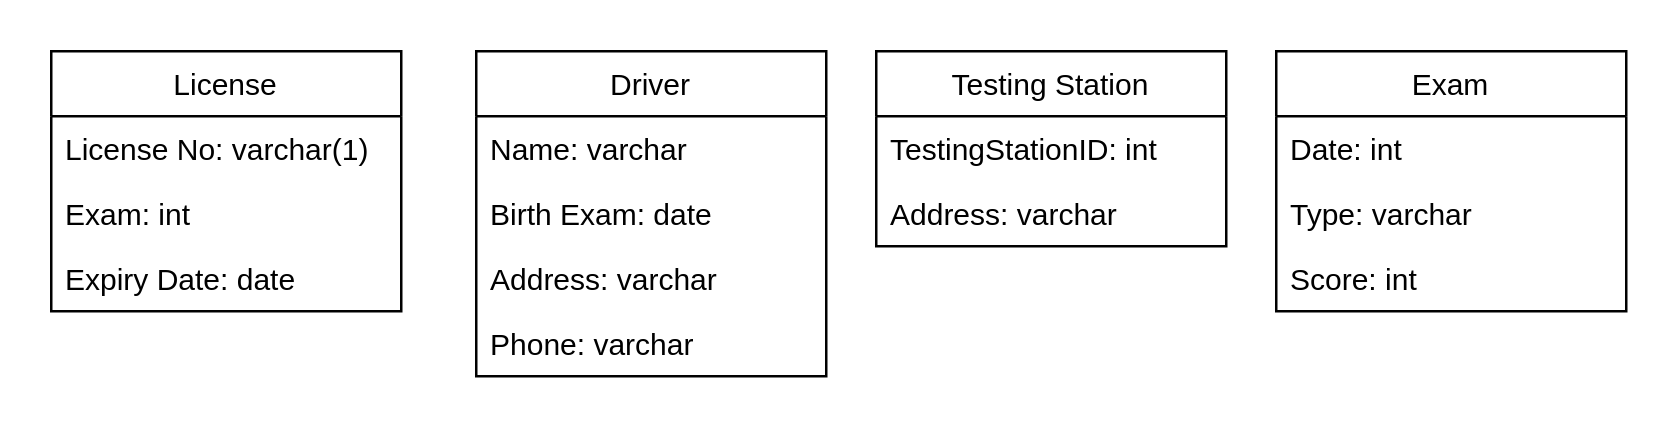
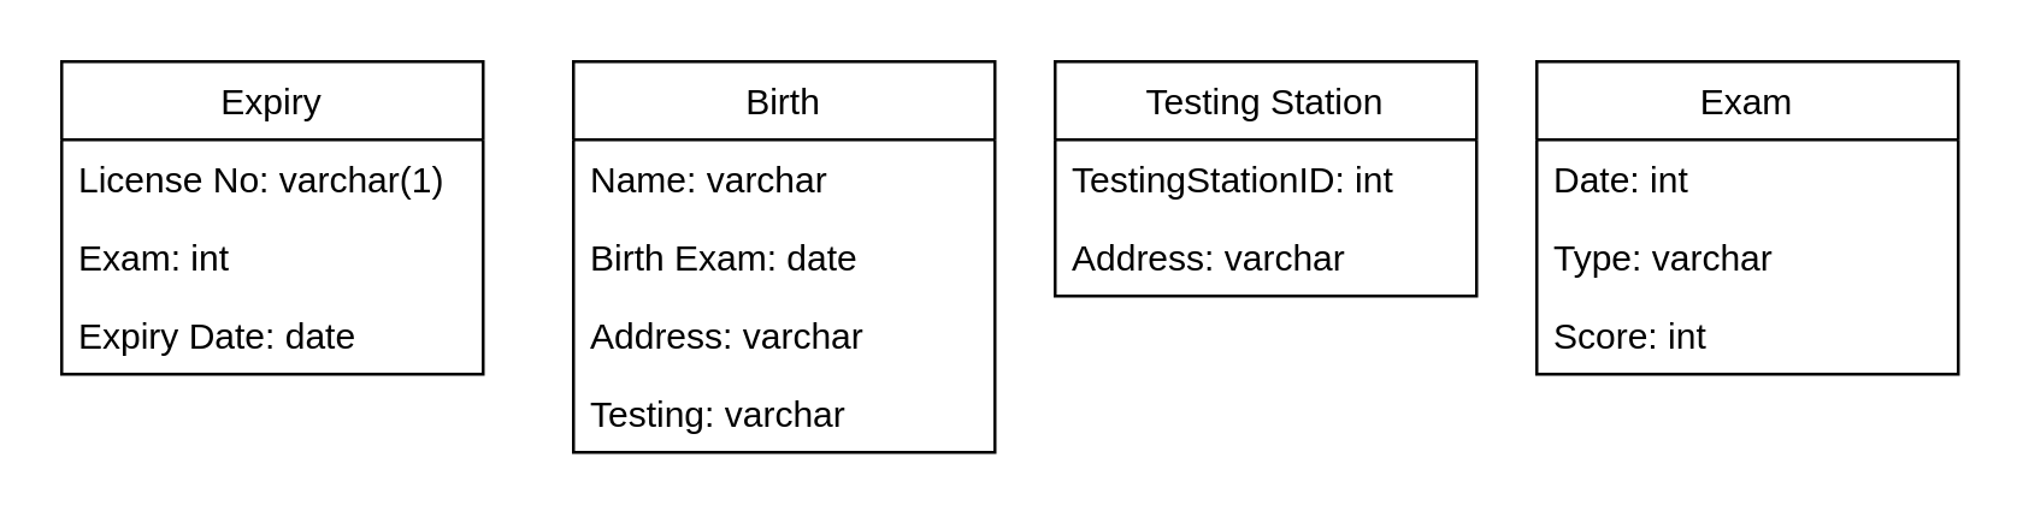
  <mxCell id="0" />
  <mxCell id="1" parent="0" />
- <mxCell id="2" value="License" style="swimlane;fontStyle=0;childLayout=stackLayout;horizontal=1;startSize=26;fillColor=none;horizontalStack=0;resizeParent=1;resizeParentMax=0;resizeLast=0;collapsible=1;marginBottom=0;" vertex="1" parent="1"><mxGeometry x="20" y="20" width="140" height="104" as="geometry" /></mxCell>
+ <mxCell id="2" value="Expiry" style="swimlane;fontStyle=0;childLayout=stackLayout;horizontal=1;startSize=26;fillColor=none;horizontalStack=0;resizeParent=1;resizeParentMax=0;resizeLast=0;collapsible=1;marginBottom=0;" vertex="1" parent="1"><mxGeometry x="20" y="20" width="140" height="104" as="geometry" /></mxCell>
  <mxCell id="3" value="License No: varchar(1)" style="text;strokeColor=none;fillColor=none;align=left;verticalAlign=top;spacingLeft=4;spacingRight=4;overflow=hidden;rotatable=0;points=[[0,0.5],[1,0.5]];portConstraint=eastwest;" vertex="1" parent="2"><mxGeometry y="26" width="140" height="26" as="geometry" /></mxCell>
  <mxCell id="4" value="Exam: int" style="text;strokeColor=none;fillColor=none;align=left;verticalAlign=top;spacingLeft=4;spacingRight=4;overflow=hidden;rotatable=0;points=[[0,0.5],[1,0.5]];portConstraint=eastwest;" vertex="1" parent="2"><mxGeometry y="52" width="140" height="26" as="geometry" /></mxCell>
  <mxCell id="5" value="Expiry Date: date" style="text;strokeColor=none;fillColor=none;align=left;verticalAlign=top;spacingLeft=4;spacingRight=4;overflow=hidden;rotatable=0;points=[[0,0.5],[1,0.5]];portConstraint=eastwest;" vertex="1" parent="2"><mxGeometry y="78" width="140" height="26" as="geometry" /></mxCell>
  <mxCell id="6" value="Testing Station" style="swimlane;fontStyle=0;childLayout=stackLayout;horizontal=1;startSize=26;fillColor=none;horizontalStack=0;resizeParent=1;resizeParentMax=0;resizeLast=0;collapsible=1;marginBottom=0;" vertex="1" parent="1"><mxGeometry x="350" y="20" width="140" height="78" as="geometry" /></mxCell>
  <mxCell id="7" value="TestingStationID: int" style="text;strokeColor=none;fillColor=none;align=left;verticalAlign=top;spacingLeft=4;spacingRight=4;overflow=hidden;rotatable=0;points=[[0,0.5],[1,0.5]];portConstraint=eastwest;" vertex="1" parent="6"><mxGeometry y="26" width="140" height="26" as="geometry" /></mxCell>
  <mxCell id="8" value="Address: varchar" style="text;strokeColor=none;fillColor=none;align=left;verticalAlign=top;spacingLeft=4;spacingRight=4;overflow=hidden;rotatable=0;points=[[0,0.5],[1,0.5]];portConstraint=eastwest;" vertex="1" parent="6"><mxGeometry y="52" width="140" height="26" as="geometry" /></mxCell>
  <mxCell id="9" value="Exam" style="swimlane;fontStyle=0;childLayout=stackLayout;horizontal=1;startSize=26;fillColor=none;horizontalStack=0;resizeParent=1;resizeParentMax=0;resizeLast=0;collapsible=1;marginBottom=0;" vertex="1" parent="1"><mxGeometry x="510" y="20" width="140" height="104" as="geometry" /></mxCell>
  <mxCell id="10" value="Date: int" style="text;strokeColor=none;fillColor=none;align=left;verticalAlign=top;spacingLeft=4;spacingRight=4;overflow=hidden;rotatable=0;points=[[0,0.5],[1,0.5]];portConstraint=eastwest;" vertex="1" parent="9"><mxGeometry y="26" width="140" height="26" as="geometry" /></mxCell>
  <mxCell id="11" value="Type: varchar" style="text;strokeColor=none;fillColor=none;align=left;verticalAlign=top;spacingLeft=4;spacingRight=4;overflow=hidden;rotatable=0;points=[[0,0.5],[1,0.5]];portConstraint=eastwest;" vertex="1" parent="9"><mxGeometry y="52" width="140" height="26" as="geometry" /></mxCell>
  <mxCell id="12" value="Score: int" style="text;strokeColor=none;fillColor=none;align=left;verticalAlign=top;spacingLeft=4;spacingRight=4;overflow=hidden;rotatable=0;points=[[0,0.5],[1,0.5]];portConstraint=eastwest;" vertex="1" parent="9"><mxGeometry y="78" width="140" height="26" as="geometry" /></mxCell>
- <mxCell id="13" value="Driver" style="swimlane;fontStyle=0;childLayout=stackLayout;horizontal=1;startSize=26;fillColor=none;horizontalStack=0;resizeParent=1;resizeParentMax=0;resizeLast=0;collapsible=1;marginBottom=0;" vertex="1" parent="1"><mxGeometry x="190" y="20" width="140" height="130" as="geometry" /></mxCell>
+ <mxCell id="13" value="Birth" style="swimlane;fontStyle=0;childLayout=stackLayout;horizontal=1;startSize=26;fillColor=none;horizontalStack=0;resizeParent=1;resizeParentMax=0;resizeLast=0;collapsible=1;marginBottom=0;" vertex="1" parent="1"><mxGeometry x="190" y="20" width="140" height="130" as="geometry" /></mxCell>
  <mxCell id="14" value="Name: varchar" style="text;strokeColor=none;fillColor=none;align=left;verticalAlign=top;spacingLeft=4;spacingRight=4;overflow=hidden;rotatable=0;points=[[0,0.5],[1,0.5]];portConstraint=eastwest;" vertex="1" parent="13"><mxGeometry y="26" width="140" height="26" as="geometry" /></mxCell>
  <mxCell id="15" value="Birth Exam: date" style="text;strokeColor=none;fillColor=none;align=left;verticalAlign=top;spacingLeft=4;spacingRight=4;overflow=hidden;rotatable=0;points=[[0,0.5],[1,0.5]];portConstraint=eastwest;" vertex="1" parent="13"><mxGeometry y="52" width="140" height="26" as="geometry" /></mxCell>
  <mxCell id="16" value="Address: varchar" style="text;strokeColor=none;fillColor=none;align=left;verticalAlign=top;spacingLeft=4;spacingRight=4;overflow=hidden;rotatable=0;points=[[0,0.5],[1,0.5]];portConstraint=eastwest;" vertex="1" parent="13"><mxGeometry y="78" width="140" height="26" as="geometry" /></mxCell>
- <mxCell id="17" value="Phone: varchar" style="text;strokeColor=none;fillColor=none;align=left;verticalAlign=top;spacingLeft=4;spacingRight=4;overflow=hidden;rotatable=0;points=[[0,0.5],[1,0.5]];portConstraint=eastwest;" vertex="1" parent="13"><mxGeometry y="104" width="140" height="26" as="geometry" /></mxCell>
+ <mxCell id="17" value="Testing: varchar" style="text;strokeColor=none;fillColor=none;align=left;verticalAlign=top;spacingLeft=4;spacingRight=4;overflow=hidden;rotatable=0;points=[[0,0.5],[1,0.5]];portConstraint=eastwest;" vertex="1" parent="13"><mxGeometry y="104" width="140" height="26" as="geometry" /></mxCell>
